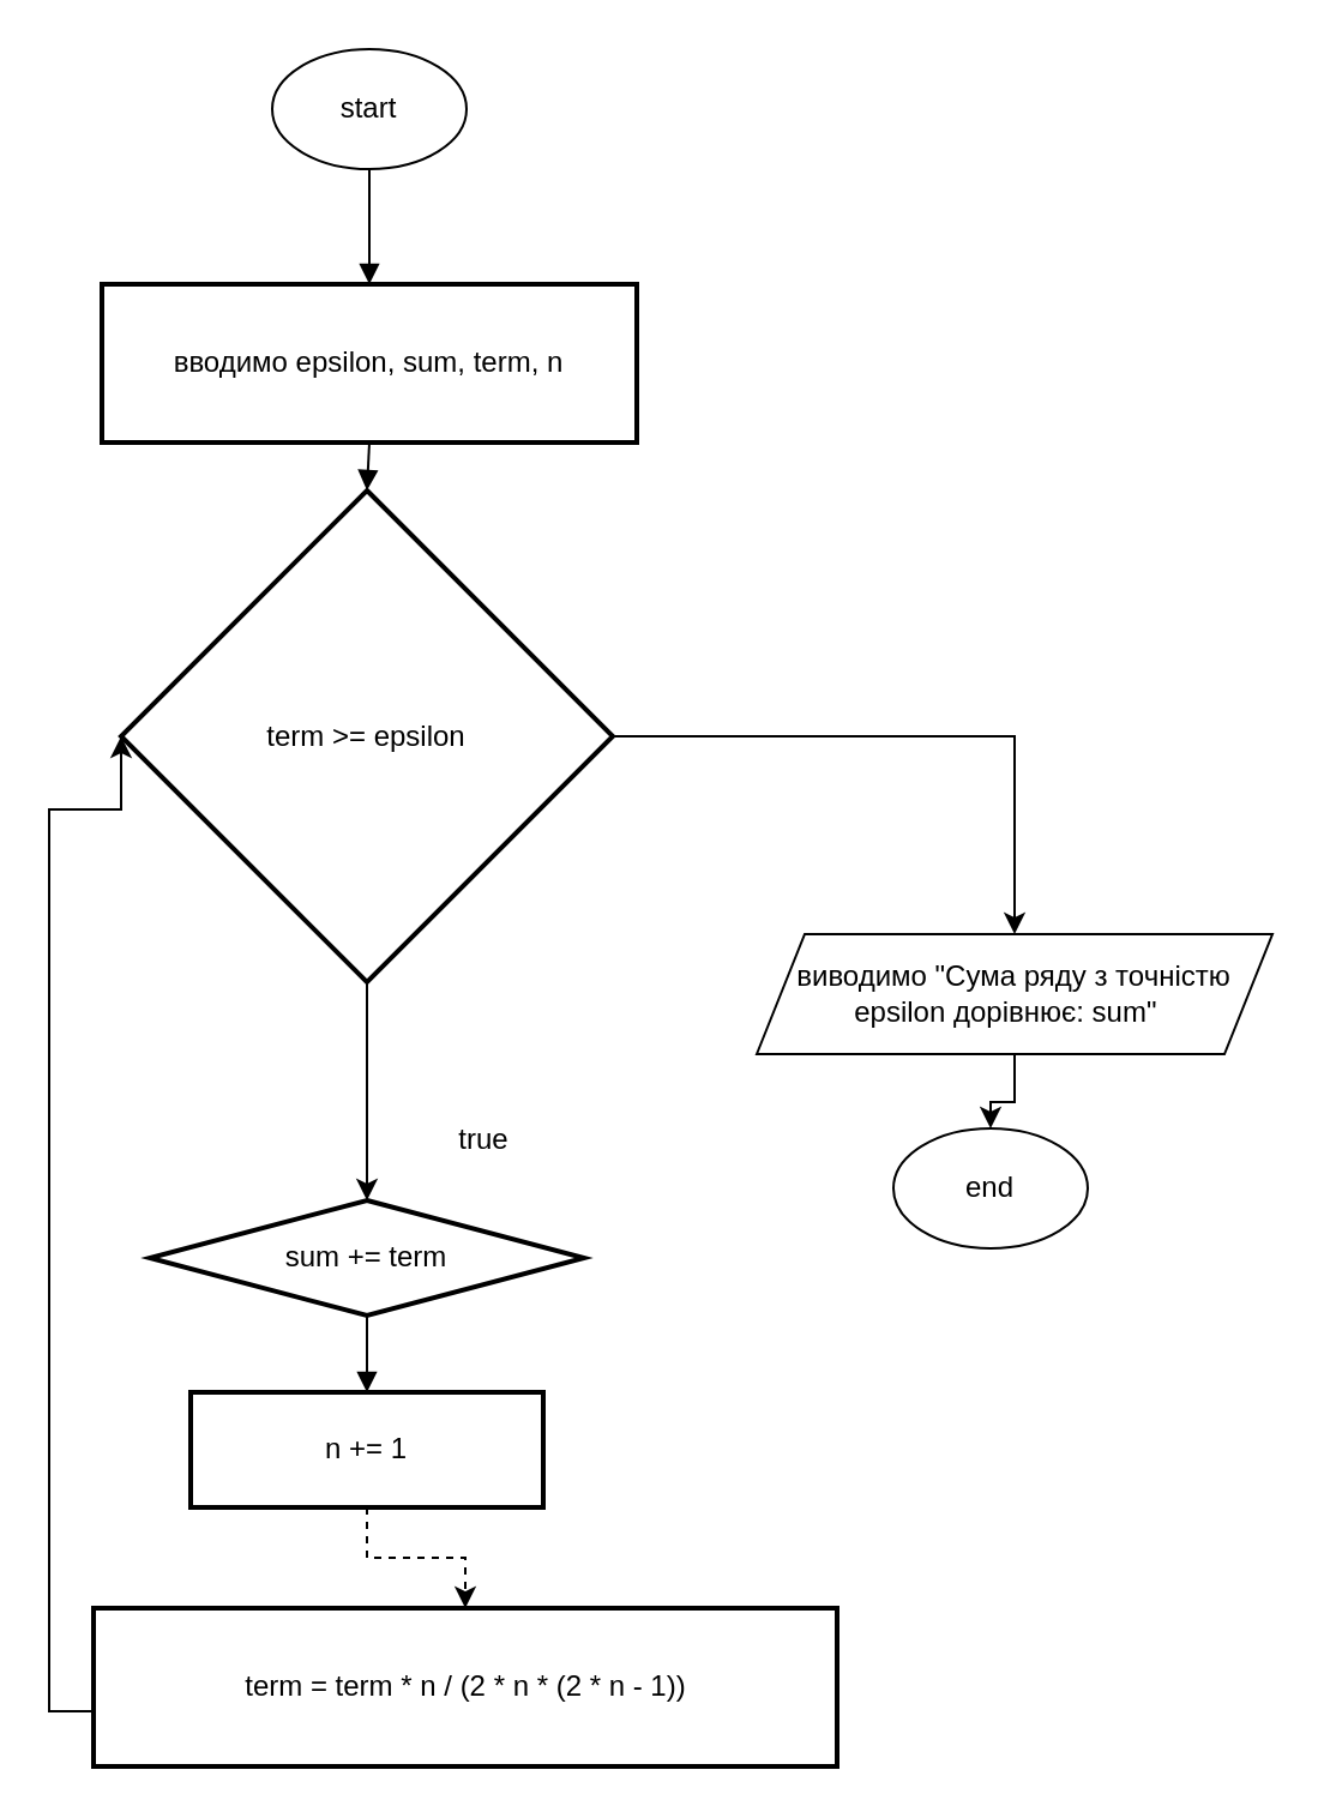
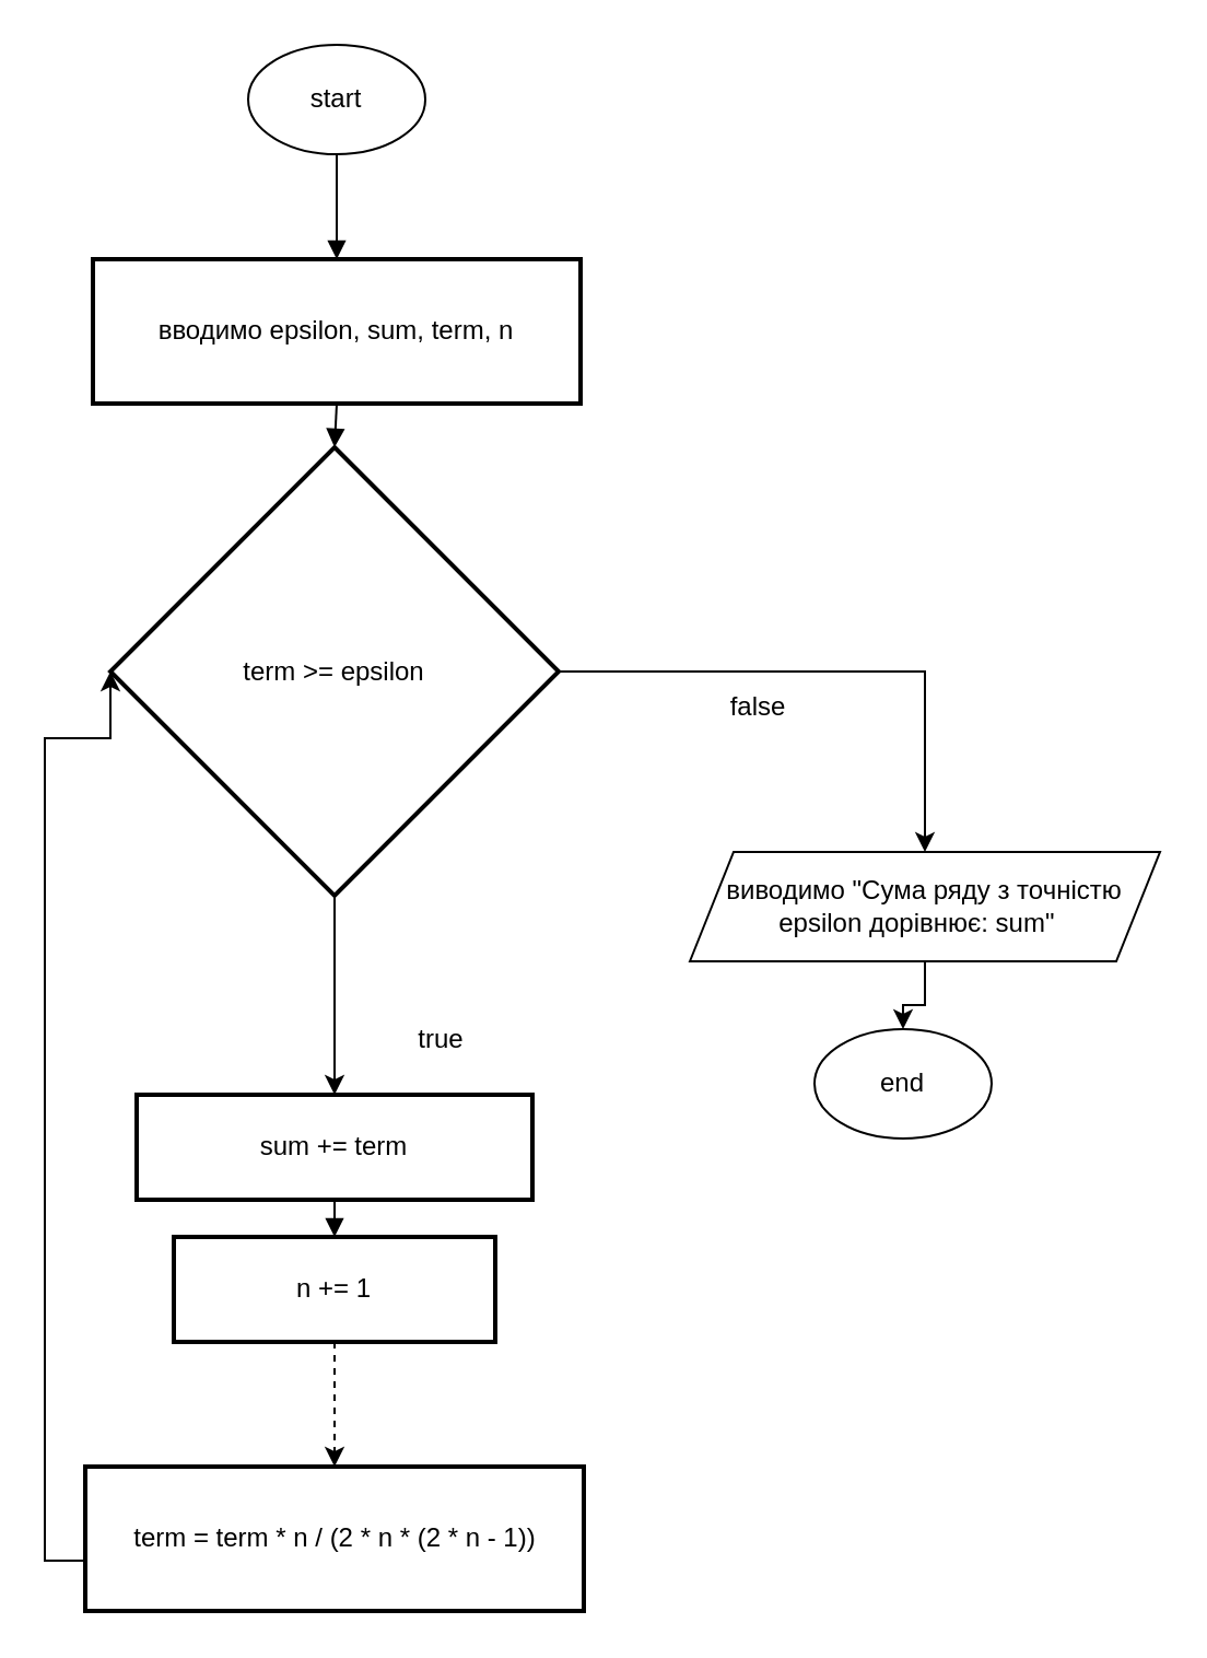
  <mxCell id="0" />
  <mxCell id="1" parent="0" />
  <mxCell id="2" value="вводимо epsilon, sum, term, n" style="whiteSpace=wrap;strokeWidth=2;" vertex="1" parent="1"><mxGeometry x="42" y="118" width="223" height="66" as="geometry" /></mxCell>
  <mxCell id="3" value="" style="edgeStyle=orthogonalEdgeStyle;rounded=0;orthogonalLoop=1;jettySize=auto;html=1;" edge="1" parent="1" source="5" target="6"><mxGeometry relative="1" as="geometry" /></mxCell>
  <mxCell id="4" style="edgeStyle=orthogonalEdgeStyle;rounded=0;orthogonalLoop=1;jettySize=auto;html=1;entryX=0.5;entryY=0;entryDx=0;entryDy=0;" edge="1" parent="1" source="5" target="18"><mxGeometry relative="1" as="geometry"><mxPoint x="422.5" y="381" as="targetPoint" /></mxGeometry></mxCell>
  <mxCell id="5" value="term &gt;= epsilon" style="rhombus;strokeWidth=2;whiteSpace=wrap;" vertex="1" parent="1"><mxGeometry x="50" y="204" width="205" height="205" as="geometry" /></mxCell>
- <mxCell id="6" value="sum += term" style="rhombus;whiteSpace=wrap;strokeWidth=2;" vertex="1" parent="1"><mxGeometry x="62" y="500" width="181" height="48" as="geometry" /></mxCell>
+ <mxCell id="6" value="sum += term" style="whiteSpace=wrap;strokeWidth=2;" vertex="1" parent="1"><mxGeometry x="62" y="500" width="181" height="48" as="geometry" /></mxCell>
  <mxCell id="7" value="" style="edgeStyle=orthogonalEdgeStyle;rounded=0;orthogonalLoop=1;jettySize=auto;html=1;dashed=1;" edge="1" parent="1" source="8" target="10"><mxGeometry relative="1" as="geometry" /></mxCell>
- <mxCell id="8" value=" n += 1" style="whiteSpace=wrap;strokeWidth=2;" vertex="1" parent="1"><mxGeometry x="79" y="580" width="147" height="48" as="geometry" /></mxCell>
+ <mxCell id="8" value=" n += 1" style="whiteSpace=wrap;strokeWidth=2;" vertex="1" parent="1"><mxGeometry x="79" y="565" width="147" height="48" as="geometry" /></mxCell>
  <mxCell id="9" style="edgeStyle=orthogonalEdgeStyle;rounded=0;orthogonalLoop=1;jettySize=auto;html=1;entryX=0;entryY=0.5;entryDx=0;entryDy=0;" edge="1" parent="1" source="10" target="5"><mxGeometry relative="1" as="geometry"><Array as="points"><mxPoint x="20" y="713" /><mxPoint x="20" y="337" /></Array></mxGeometry></mxCell>
- <mxCell id="10" value="term = term * n / (2 * n * (2 * n - 1))" style="whiteSpace=wrap;strokeWidth=2;" vertex="1" parent="1"><mxGeometry x="38.5" y="670" width="310" height="66" as="geometry" /></mxCell>
+ <mxCell id="10" value="term = term * n / (2 * n * (2 * n - 1))" style="whiteSpace=wrap;strokeWidth=2;" vertex="1" parent="1"><mxGeometry x="38.5" y="670" width="228" height="66" as="geometry" /></mxCell>
  <mxCell id="11" value="" style="curved=1;startArrow=none;endArrow=block;exitX=0.5;exitY=1.01;entryX=0.5;entryY=0.01;rounded=0;" edge="1" parent="1" target="2"><mxGeometry relative="1" as="geometry"><Array as="points" /><mxPoint x="153.5" y="68" as="sourcePoint" /></mxGeometry></mxCell>
  <mxCell id="12" value="" style="curved=1;startArrow=none;endArrow=block;exitX=0.5;exitY=1.01;entryX=0.5;entryY=0;rounded=0;" edge="1" parent="1" source="2" target="5"><mxGeometry relative="1" as="geometry"><Array as="points" /></mxGeometry></mxCell>
  <mxCell id="13" value="" style="curved=1;startArrow=none;endArrow=block;exitX=0.5;exitY=1.01;entryX=0.5;entryY=0.01;rounded=0;" edge="1" parent="1" source="6" target="8"><mxGeometry relative="1" as="geometry"><Array as="points" /></mxGeometry></mxCell>
  <mxCell id="14" value="start" style="ellipse;whiteSpace=wrap;html=1;" vertex="1" parent="1"><mxGeometry x="113" y="20" width="81" height="50" as="geometry" /></mxCell>
  <mxCell id="15" value="true" style="text;html=1;align=center;verticalAlign=middle;resizable=0;points=[];autosize=1;strokeColor=none;fillColor=none;" vertex="1" parent="1"><mxGeometry x="181" y="460" width="40" height="30" as="geometry" /></mxCell>
+ <mxCell id="16" value="false" style="text;html=1;align=center;verticalAlign=middle;resizable=0;points=[];autosize=1;strokeColor=none;fillColor=none;" vertex="1" parent="1"><mxGeometry x="321" y="308" width="50" height="30" as="geometry" /></mxCell>
  <mxCell id="17" value="" style="edgeStyle=orthogonalEdgeStyle;rounded=0;orthogonalLoop=1;jettySize=auto;html=1;" edge="1" parent="1" source="18" target="19"><mxGeometry relative="1" as="geometry" /></mxCell>
  <mxCell id="18" value="виводимо &quot;Сума ряду з точністю epsilon дорівнює: sum&quot;&amp;nbsp;&amp;nbsp;" style="shape=parallelogram;perimeter=parallelogramPerimeter;whiteSpace=wrap;html=1;fixedSize=1;" vertex="1" parent="1"><mxGeometry x="315" y="389" width="215" height="50" as="geometry" /></mxCell>
  <mxCell id="19" value="end" style="ellipse;whiteSpace=wrap;html=1;" vertex="1" parent="1"><mxGeometry x="372" y="470" width="81" height="50" as="geometry" /></mxCell>
